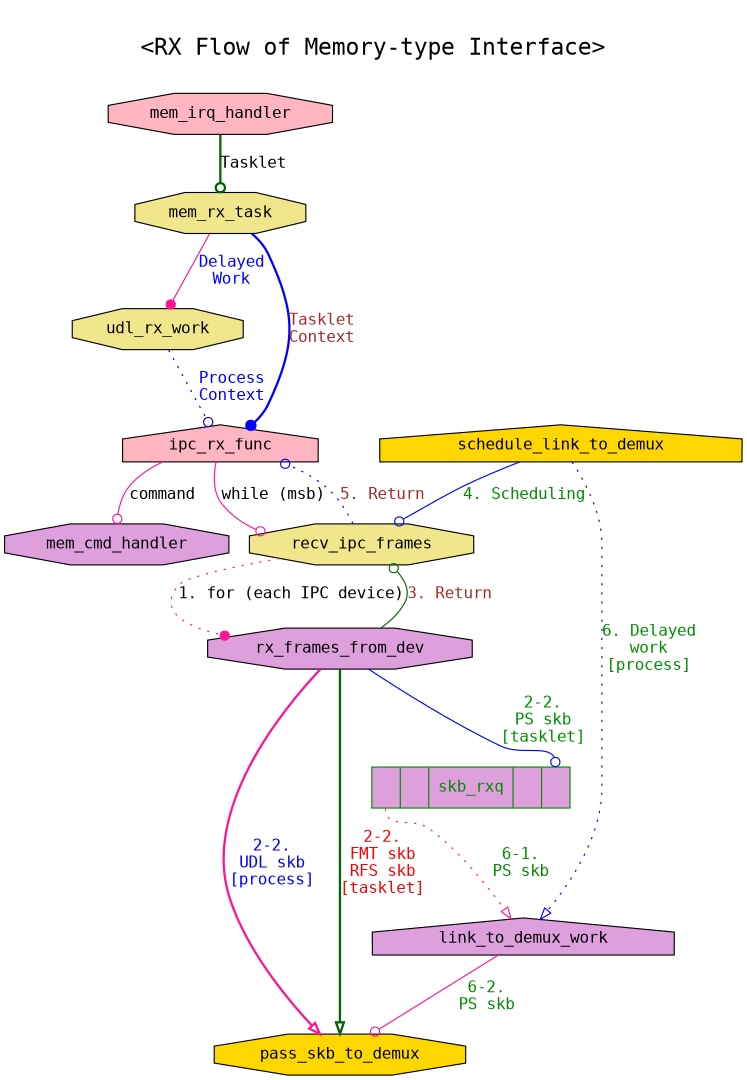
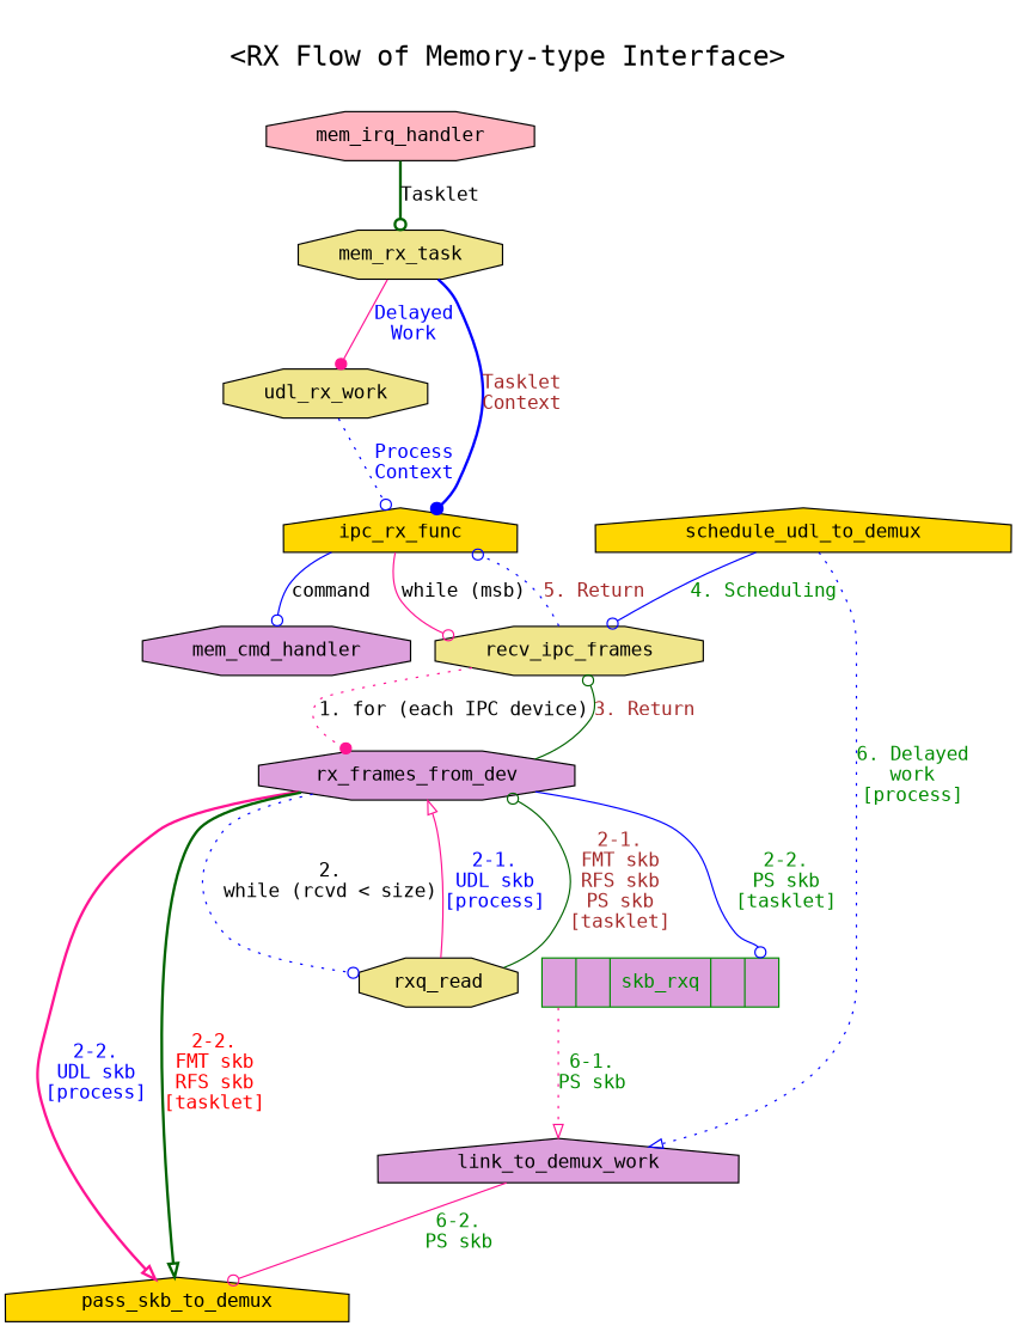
  digraph {
    fontname="DejaVu Sans Mono"
    fontsize=20
    label="\n<RX Flow of Memory-type Interface>\n\n"
    labelloc=top
    node [fillcolor=khaki fontname="DejaVu Sans Mono" shape=octagon style=filled]
    edge [arrowhead=odot color=blue fontcolor=black fontname="DejaVu Sans Mono" style=solid]
    n1 [fillcolor=lightpink label=mem_irq_handler]
    n2 [label=mem_rx_task]
    n3 [label=udl_rx_work]
-   n4 [fillcolor=lightpink label=ipc_rx_func shape=house]
+   n4 [fillcolor=gold label=ipc_rx_func shape=house]
    n5 [fillcolor=plum label=mem_cmd_handler]
    n6 [label=recv_ipc_frames]
    n7 [fillcolor=plum label=rx_frames_from_dev]
-   n8 [fillcolor=gold label=schedule_link_to_demux shape=house]
-   n10 [fillcolor=gold label=pass_skb_to_demux]
+   n8 [fillcolor=gold label=schedule_udl_to_demux shape=house]
+   n9 [label=rxq_read]
+   n10 [fillcolor=gold label=pass_skb_to_demux shape=house]
    n11 [color=green4 fillcolor=plum fontcolor=green4 label="<f0>| |skb_rxq| |<f1>" shape=record]
    n12 [fillcolor=plum label=link_to_demux_work shape=house]
    subgraph sub_1 {
      n1
      n2
      n3
      n4
    }
    subgraph sub_2 {
      n4
      n5
      n6
      n7
      n8
+     n9
      n10
      n11
      n12
    }
    n1 -> n2 [color=darkgreen label=Tasklet style=bold]
    n2 -> n3 [arrowhead=dot color=deeppink fontcolor=blue label="Delayed\nWork"]
    n2 -> n4 [arrowhead=dot fontcolor=brown label="Tasklet\nContext" style=bold]
    n3 -> n4 [fontcolor=blue label="Process\nContext" style=dotted]
-   n4 -> n5 [color=deeppink label=command]
+   n4 -> n5 [label=command]
    n4 -> n6 [color=deeppink label="while (msb)"]
    n6 -> n4 [fontcolor=brown label="5. Return" style=dotted]
    n6 -> n7 [arrowhead=dot color=deeppink label="1. for (each IPC device)" style=dotted]
    n7 -> n6 [color=darkgreen fontcolor=brown label="3. Return"]
+   n7 -> n9 [label="2.\nwhile (rcvd < size)" style=dotted]
    n7 -> n10 [arrowhead=onormal color=deeppink fontcolor=blue label="2-2.\nUDL skb\n[process]" style=bold]
    n7 -> n10 [arrowhead=onormal color=darkgreen fontcolor=red label="2-2.\nFMT skb\nRFS skb\n[tasklet]" style=bold]
    n7 -> n11 [fontcolor=green4 headport=f1 label="2-2.\nPS skb\n[tasklet]"]
    n8 -> n6 [fontcolor=green4 label="4. Scheduling"]
    n8 -> n12 [arrowhead=onormal fontcolor=green4 label="6. Delayed\nwork\n[process]" style=dotted]
+   n9 -> n7 [arrowhead=onormal color=deeppink fontcolor=blue label="2-1.\nUDL skb\n[process]"]
+   n9 -> n7 [color=darkgreen fontcolor=brown label="2-1.\nFMT skb\nRFS skb\nPS skb\n[tasklet]"]
    n11 -> n12 [arrowhead=onormal color=deeppink fontcolor=green4 label="6-1.\nPS skb" style=dotted tailport=f0]
    n12 -> n10 [color=deeppink fontcolor=green4 label="6-2.\nPS skb"]
  }
